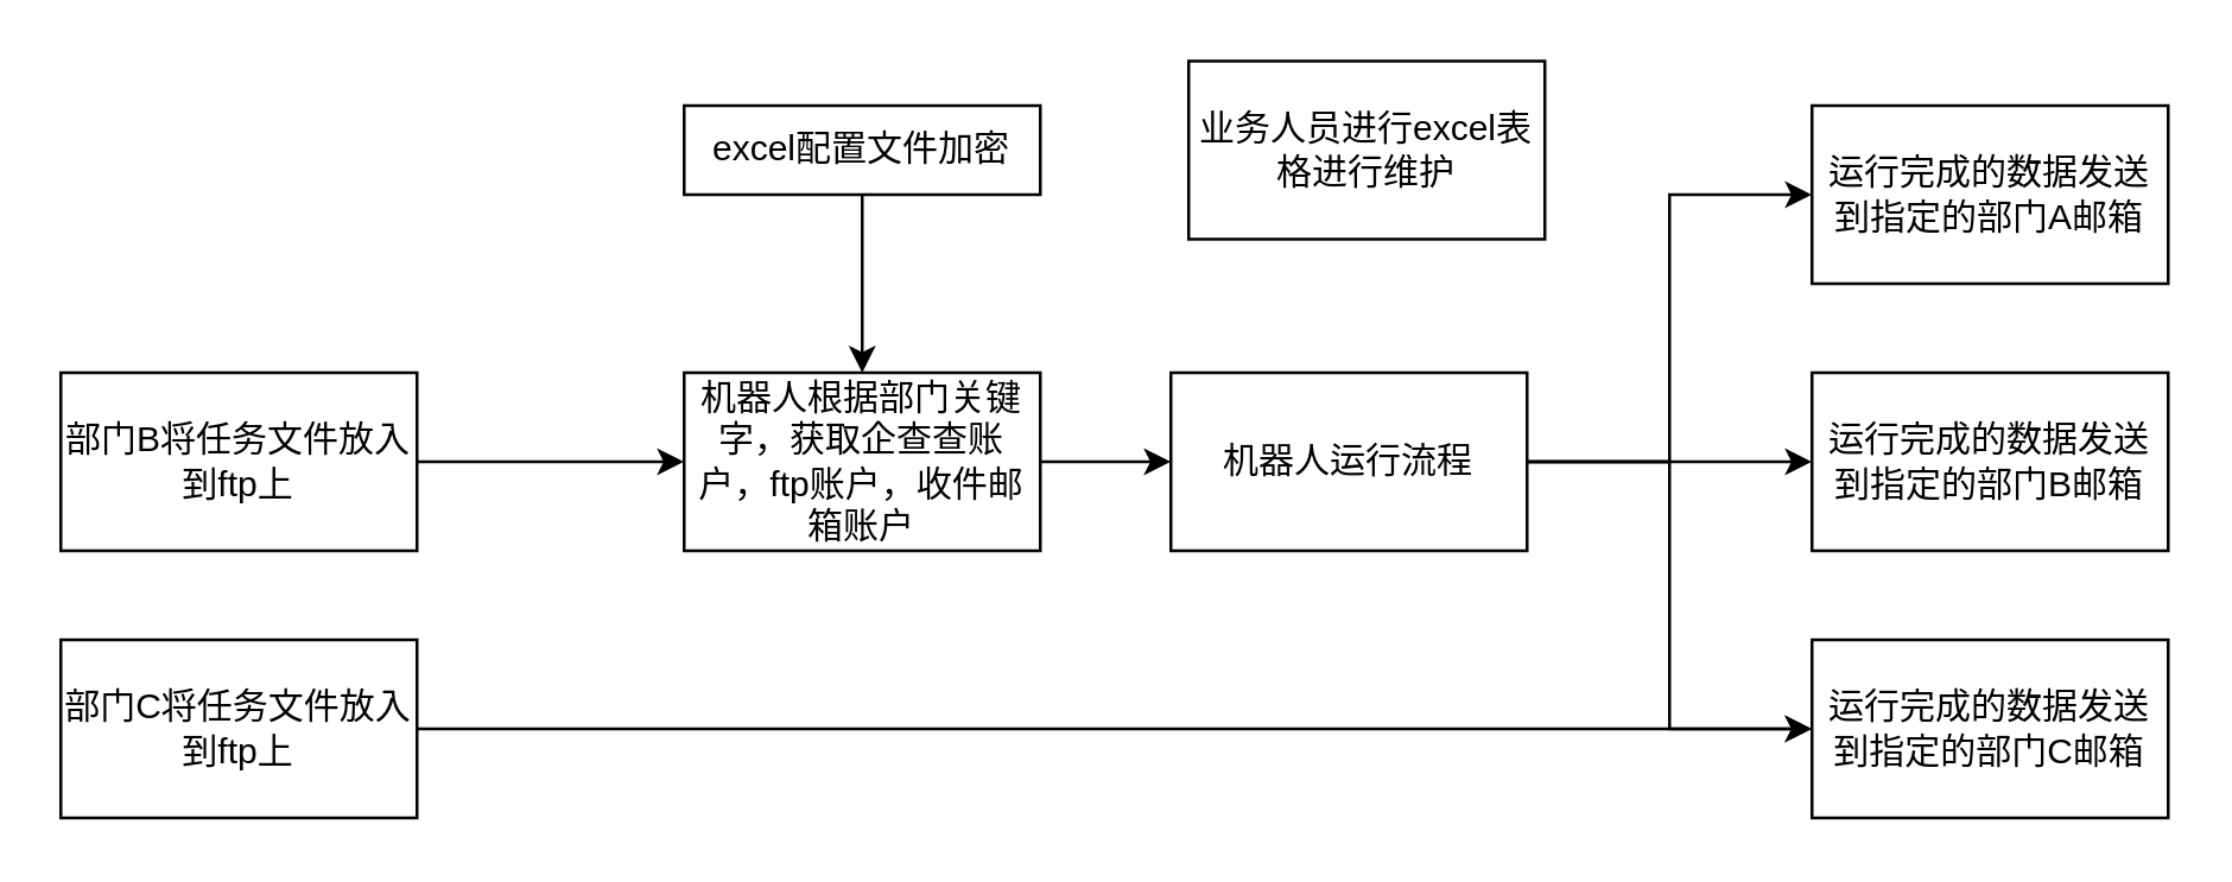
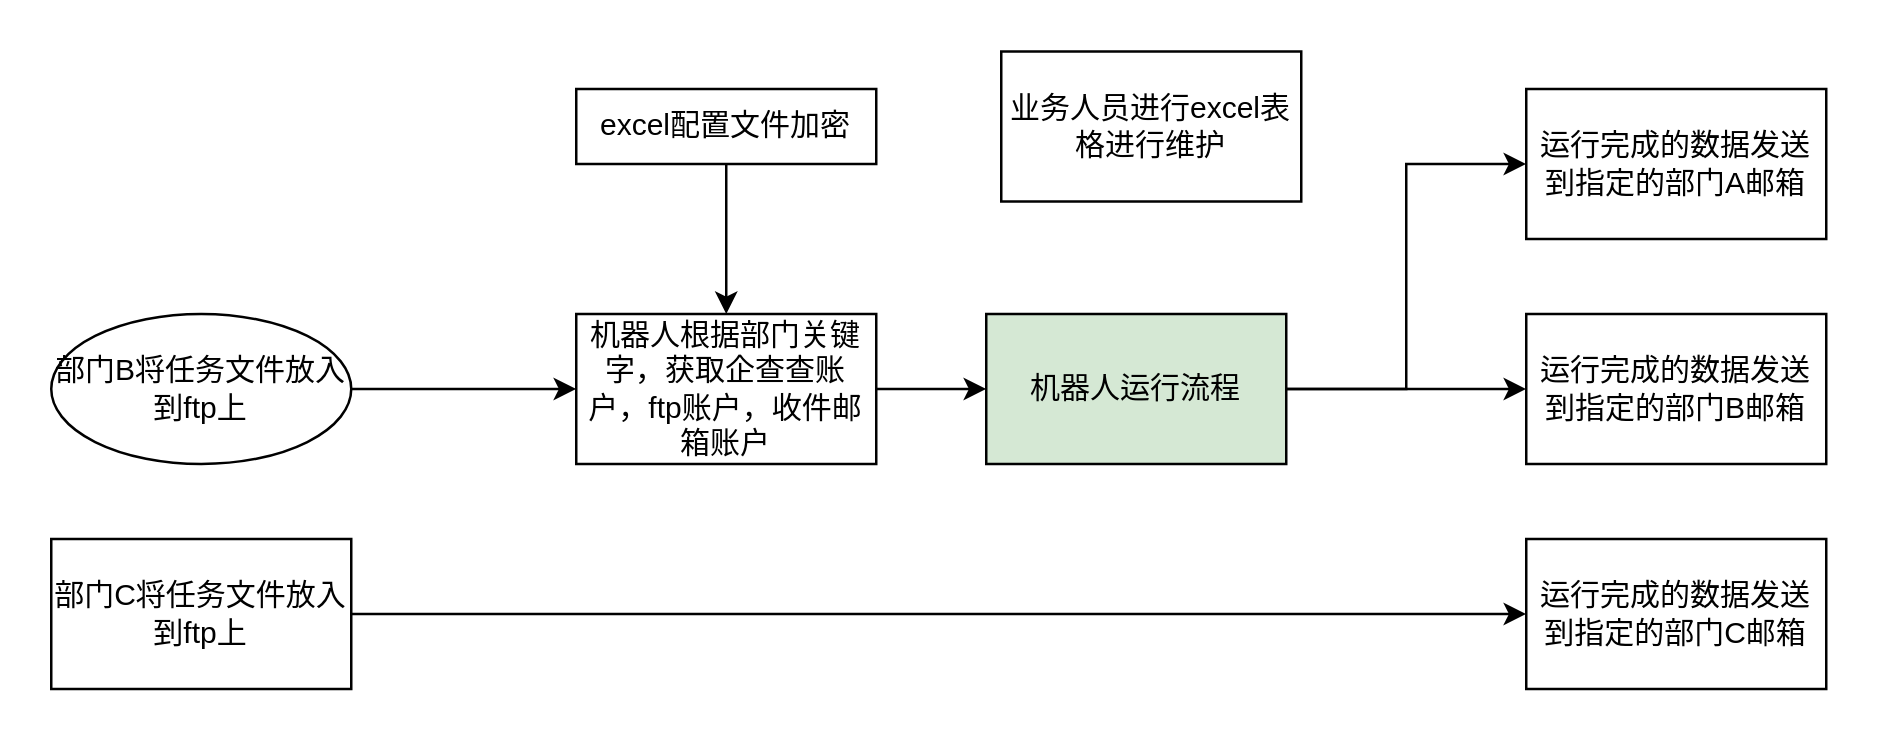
  <mxCell id="0" />
  <mxCell id="1" parent="0" />
  <mxCell id="2" style="edgeStyle=orthogonalEdgeStyle;rounded=0;orthogonalLoop=1;jettySize=auto;html=1;exitX=1;exitY=0.5;exitDx=0;exitDy=0;" edge="1" parent="1" source="3"><mxGeometry relative="1" as="geometry"><mxPoint x="230" y="155" as="targetPoint" /></mxGeometry></mxCell>
- <mxCell id="3" value="部门B将任务文件放入到ftp上" style="rounded=0;whiteSpace=wrap;html=1;" vertex="1" parent="1"><mxGeometry x="20" y="125" width="120" height="60" as="geometry" /></mxCell>
+ <mxCell id="3" value="部门B将任务文件放入到ftp上" style="ellipse;whiteSpace=wrap;html=1;" vertex="1" parent="1"><mxGeometry x="20" y="125" width="120" height="60" as="geometry" /></mxCell>
  <mxCell id="4" style="edgeStyle=orthogonalEdgeStyle;rounded=0;orthogonalLoop=1;jettySize=auto;html=1;exitX=1;exitY=0.5;exitDx=0;exitDy=0;" edge="1" parent="1" source="5" target="16"><mxGeometry relative="1" as="geometry" /></mxCell>
  <mxCell id="5" value="部门C将任务文件放入到ftp上" style="rounded=0;whiteSpace=wrap;html=1;" vertex="1" parent="1"><mxGeometry x="20" y="215" width="120" height="60" as="geometry" /></mxCell>
  <mxCell id="6" value="" style="edgeStyle=orthogonalEdgeStyle;rounded=0;orthogonalLoop=1;jettySize=auto;html=1;" edge="1" parent="1" source="7" target="13"><mxGeometry relative="1" as="geometry" /></mxCell>
  <mxCell id="7" value="机器人根据部门关键字，获取企查查账户，ftp账户，收件邮箱账户" style="rounded=0;whiteSpace=wrap;html=1;" vertex="1" parent="1"><mxGeometry x="230" y="125" width="120" height="60" as="geometry" /></mxCell>
  <mxCell id="8" value="" style="edgeStyle=orthogonalEdgeStyle;rounded=0;orthogonalLoop=1;jettySize=auto;html=1;" edge="1" parent="1" source="9" target="7"><mxGeometry relative="1" as="geometry" /></mxCell>
  <mxCell id="9" value="excel配置文件加密" style="rounded=0;whiteSpace=wrap;html=1;" vertex="1" parent="1"><mxGeometry x="230" y="35" width="120" height="30" as="geometry" /></mxCell>
  <mxCell id="10" value="" style="edgeStyle=orthogonalEdgeStyle;rounded=0;orthogonalLoop=1;jettySize=auto;html=1;" edge="1" parent="1" source="13" target="15"><mxGeometry relative="1" as="geometry" /></mxCell>
  <mxCell id="11" style="edgeStyle=orthogonalEdgeStyle;rounded=0;orthogonalLoop=1;jettySize=auto;html=1;exitX=1;exitY=0.5;exitDx=0;exitDy=0;entryX=0;entryY=0.5;entryDx=0;entryDy=0;" edge="1" parent="1" source="13" target="14"><mxGeometry relative="1" as="geometry" /></mxCell>
- <mxCell id="12" style="edgeStyle=orthogonalEdgeStyle;rounded=0;orthogonalLoop=1;jettySize=auto;html=1;exitX=1;exitY=0.5;exitDx=0;exitDy=0;entryX=0;entryY=0.5;entryDx=0;entryDy=0;" edge="1" parent="1" source="13" target="16"><mxGeometry relative="1" as="geometry" /></mxCell>
- <mxCell id="13" value="机器人运行流程" style="rounded=0;whiteSpace=wrap;html=1;" vertex="1" parent="1"><mxGeometry x="394" y="125" width="120" height="60" as="geometry" /></mxCell>
+ <mxCell id="13" value="机器人运行流程" style="rounded=0;whiteSpace=wrap;html=1;fillColor=#d5e8d4;" vertex="1" parent="1"><mxGeometry x="394" y="125" width="120" height="60" as="geometry" /></mxCell>
  <mxCell id="14" value="运行完成的数据发送到指定的部门A邮箱" style="rounded=0;whiteSpace=wrap;html=1;" vertex="1" parent="1"><mxGeometry x="610" y="35" width="120" height="60" as="geometry" /></mxCell>
  <mxCell id="15" value="运行完成的数据发送到指定的部门B邮箱" style="rounded=0;whiteSpace=wrap;html=1;" vertex="1" parent="1"><mxGeometry x="610" y="125" width="120" height="60" as="geometry" /></mxCell>
  <mxCell id="16" value="运行完成的数据发送到指定的部门C邮箱" style="rounded=0;whiteSpace=wrap;html=1;" vertex="1" parent="1"><mxGeometry x="610" y="215" width="120" height="60" as="geometry" /></mxCell>
  <mxCell id="17" value="业务人员进行excel表格进行维护" style="rounded=0;whiteSpace=wrap;html=1;" vertex="1" parent="1"><mxGeometry x="400" y="20" width="120" height="60" as="geometry" /></mxCell>
